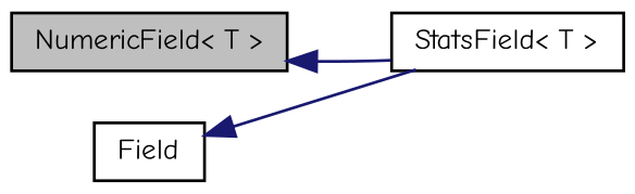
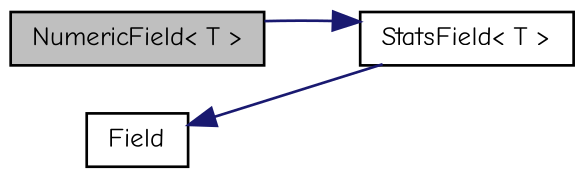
  digraph {
    fontname="Comic Neue"
    rankdir=LR
    node [color=black fillcolor=white fontname="Comic Neue" fontsize=10 shape=record style=filled]
    edge [color=midnightblue dir=back fontname="Comic Neue" fontsize=10 labelfontname=Helvetica labelfontsize=10 style=solid]
    n1 [fillcolor=grey75 fontcolor=black height=0.2 label="NumericField\< T \>" width=0.4]
    n2 [height=0.2 label="StatsField\< T \>" width=0.4]
    n3 [height=0.2 label=Field width=0.4]
-   n1 -> n2
+   n2 -> n1
    n3 -> n2
  }
